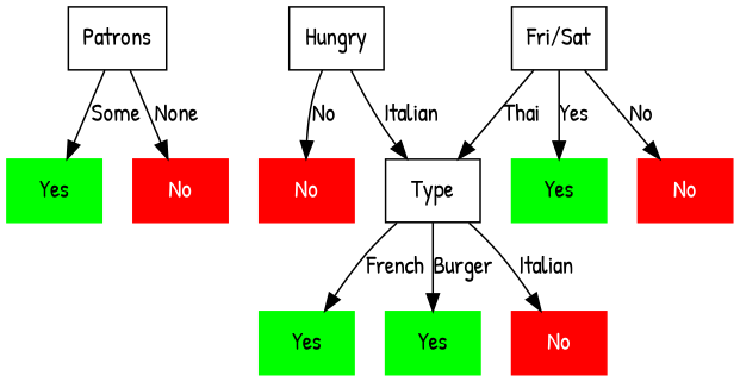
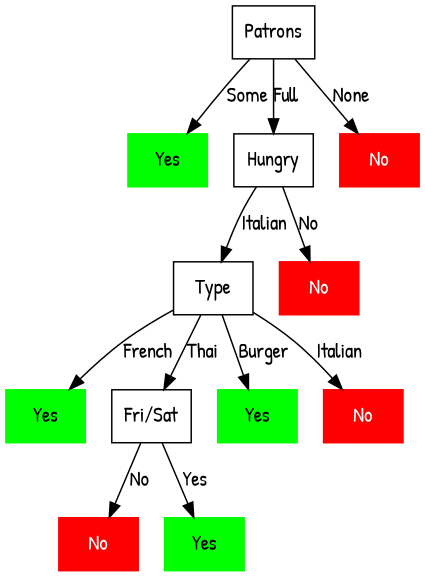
  digraph {
    fontname="Patrick Hand"
    node [fontname="Patrick Hand" shape=box color=green fontcolor=black style=filled]
    edge [fontname="Patrick Hand"]
    n1 [label=Patrons color="" fontcolor="" style=""]
    n2 [label=Yes]
    n3 [color=black label=Hungry style=""]
    n4 [color=red fontcolor=white label=No]
    n5 [color=black label=Type style=""]
    n6 [color=red fontcolor=white label=No]
    n7 [label=Yes]
    n8 [color=black label="Fri/Sat" style=""]
    n9 [label=Yes]
    n10 [color=red fontcolor=white label=No]
    n11 [color=red fontcolor=white label=No]
    n12 [label=Yes]
    n1 -> n2 [label=Some]
+   n1 -> n3 [label=Full]
    n1 -> n4 [label=None]
    n3 -> n5 [label=Italian]
    n3 -> n6 [label=No]
    n5 -> n7 [label=French]
-   n8 -> n5 [label=Thai]
+   n5 -> n8 [label=Thai]
    n5 -> n9 [label=Burger]
    n5 -> n10 [label=Italian]
    n8 -> n11 [label=No]
    n8 -> n12 [label=Yes]
  }
